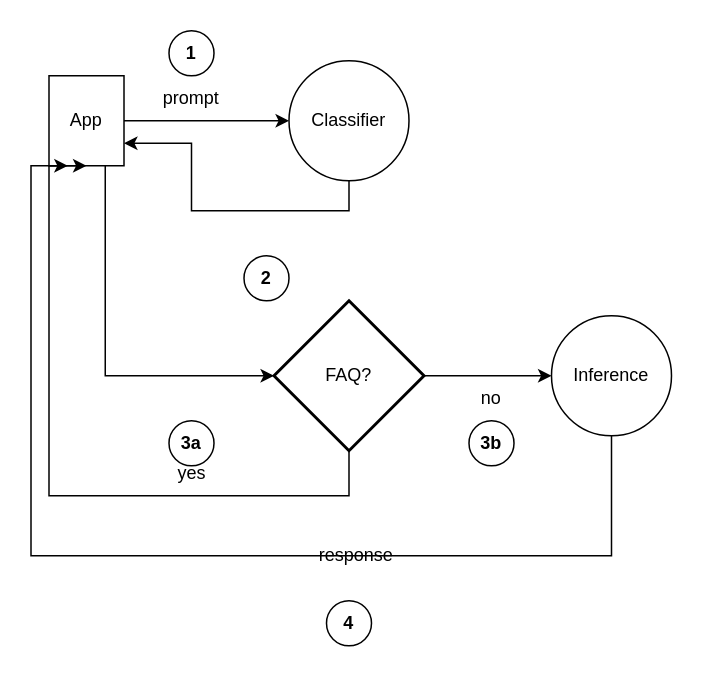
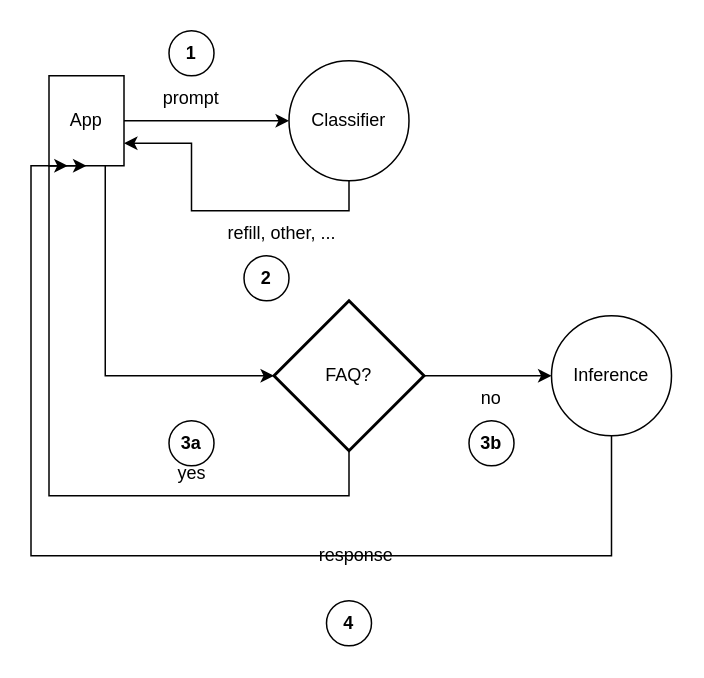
  <mxCell id="0" />
  <mxCell id="1" parent="0" />
  <mxCell id="2" value="App" style="whiteSpace=wrap;html=1;container=0;" vertex="1" parent="1"><mxGeometry x="32" y="50" width="50" height="60" as="geometry" /></mxCell>
  <mxCell id="3" value="" style="edgeStyle=orthogonalEdgeStyle;rounded=0;orthogonalLoop=1;jettySize=auto;html=1;startArrow=classic;startFill=1;endArrow=none;endFill=0;exitX=0;exitY=0.5;exitDx=0;exitDy=0;" edge="1" parent="1" source="7" target="2"><mxGeometry relative="1" as="geometry" /></mxCell>
  <mxCell id="4" value="FAQ?" style="strokeWidth=2;html=1;shape=mxgraph.flowchart.decision;whiteSpace=wrap;" vertex="1" parent="1"><mxGeometry x="182" y="200" width="100" height="100" as="geometry" /></mxCell>
  <mxCell id="5" value="" style="edgeStyle=orthogonalEdgeStyle;rounded=0;orthogonalLoop=1;jettySize=auto;html=1;startArrow=classic;startFill=1;endArrow=none;endFill=0;entryX=0.5;entryY=1;entryDx=0;entryDy=0;exitX=1;exitY=0.75;exitDx=0;exitDy=0;" edge="1" parent="1" source="2" target="7"><mxGeometry relative="1" as="geometry"><mxPoint x="167" y="100" as="sourcePoint" /><mxPoint x="97" y="100" as="targetPoint" /><Array as="points"><mxPoint x="127" y="95" /><mxPoint x="127" y="140" /><mxPoint x="232" y="140" /></Array></mxGeometry></mxCell>
+ <mxCell id="6" value="refill, other, ..." style="text;html=1;align=center;verticalAlign=middle;resizable=0;points=[];autosize=1;strokeColor=none;fillColor=none;" vertex="1" parent="1"><mxGeometry x="137" y="140" width="100" height="30" as="geometry" /></mxCell>
  <mxCell id="7" value="Classifier" style="ellipse;whiteSpace=wrap;html=1;aspect=fixed;" vertex="1" parent="1"><mxGeometry x="192" y="40" width="80" height="80" as="geometry" /></mxCell>
  <mxCell id="8" value="prompt" style="text;html=1;align=center;verticalAlign=middle;whiteSpace=wrap;rounded=0;" vertex="1" parent="1"><mxGeometry x="97" y="50" width="60" height="30" as="geometry" /></mxCell>
  <mxCell id="9" value="Inference" style="ellipse;whiteSpace=wrap;html=1;aspect=fixed;" vertex="1" parent="1"><mxGeometry x="367" y="210" width="80" height="80" as="geometry" /></mxCell>
  <mxCell id="10" value="" style="edgeStyle=orthogonalEdgeStyle;rounded=0;orthogonalLoop=1;jettySize=auto;html=1;startArrow=classic;startFill=1;endArrow=none;endFill=0;exitX=0;exitY=0.5;exitDx=0;exitDy=0;entryX=1;entryY=0.5;entryDx=0;entryDy=0;entryPerimeter=0;" edge="1" parent="1" source="9" target="4"><mxGeometry relative="1" as="geometry"><mxPoint x="297" y="440" as="sourcePoint" /><mxPoint x="347" y="430" as="targetPoint" /></mxGeometry></mxCell>
  <mxCell id="11" value="no" style="text;html=1;align=center;verticalAlign=middle;whiteSpace=wrap;rounded=0;" vertex="1" parent="1"><mxGeometry x="297" y="250" width="60" height="30" as="geometry" /></mxCell>
  <mxCell id="12" value="&lt;b&gt;1&lt;/b&gt;" style="ellipse;whiteSpace=wrap;html=1;aspect=fixed;" vertex="1" parent="1"><mxGeometry x="112" y="20" width="30" height="30" as="geometry" /></mxCell>
  <mxCell id="13" value="&lt;b&gt;2&lt;/b&gt;&lt;span style=&quot;color: rgba(0, 0, 0, 0); font-family: monospace; font-size: 0px; text-align: start; text-wrap-mode: nowrap;&quot;&gt;%3CmxGraphModel%3E%3Croot%3E%3CmxCell%20id%3D%220%22%2F%3E%3CmxCell%20id%3D%221%22%20parent%3D%220%22%2F%3E%3CmxCell%20id%3D%222%22%20value%3D%22%26lt%3Bb%26gt%3B1%26lt%3B%2Fb%26gt%3B%22%20style%3D%22ellipse%3BwhiteSpace%3Dwrap%3Bhtml%3D1%3Baspect%3Dfixed%3B%22%20vertex%3D%221%22%20parent%3D%221%22%3E%3CmxGeometry%20x%3D%22145%22%20y%3D%2210%22%20width%3D%2230%22%20height%3D%2230%22%20as%3D%22geometry%22%2F%3E%3C%2FmxCell%3E%3C%2Froot%3E%3C%2FmxGraphModel%3E&lt;/span&gt;" style="ellipse;whiteSpace=wrap;html=1;aspect=fixed;" vertex="1" parent="1"><mxGeometry x="162" y="170" width="30" height="30" as="geometry" /></mxCell>
  <mxCell id="14" value="&lt;b&gt;4&lt;/b&gt;" style="ellipse;whiteSpace=wrap;html=1;aspect=fixed;" vertex="1" parent="1"><mxGeometry x="217" y="400" width="30" height="30" as="geometry" /></mxCell>
  <mxCell id="15" value="" style="edgeStyle=orthogonalEdgeStyle;rounded=0;orthogonalLoop=1;jettySize=auto;html=1;startArrow=classic;startFill=1;endArrow=none;endFill=0;exitX=0;exitY=0.5;exitDx=0;exitDy=0;entryX=0.75;entryY=1;entryDx=0;entryDy=0;exitPerimeter=0;" edge="1" parent="1" source="4" target="2"><mxGeometry relative="1" as="geometry"><mxPoint x="312" y="80" as="sourcePoint" /><mxPoint x="177" y="80" as="targetPoint" /></mxGeometry></mxCell>
  <mxCell id="16" value="" style="edgeStyle=orthogonalEdgeStyle;rounded=0;orthogonalLoop=1;jettySize=auto;html=1;startArrow=classic;startFill=1;endArrow=none;endFill=0;entryX=0.5;entryY=1;entryDx=0;entryDy=0;exitX=0.5;exitY=1;exitDx=0;exitDy=0;entryPerimeter=0;" edge="1" parent="1" source="2" target="4"><mxGeometry relative="1" as="geometry"><mxPoint x="117" y="100" as="sourcePoint" /><mxPoint x="292" y="125" as="targetPoint" /><Array as="points"><mxPoint x="32" y="330" /><mxPoint x="232" y="330" /></Array></mxGeometry></mxCell>
  <mxCell id="17" value="yes" style="text;html=1;align=center;verticalAlign=middle;resizable=0;points=[];autosize=1;strokeColor=none;fillColor=none;" vertex="1" parent="1"><mxGeometry x="107" y="300" width="40" height="30" as="geometry" /></mxCell>
  <mxCell id="18" value="&lt;b&gt;3a&lt;/b&gt;" style="ellipse;whiteSpace=wrap;html=1;aspect=fixed;" vertex="1" parent="1"><mxGeometry x="112" y="280" width="30" height="30" as="geometry" /></mxCell>
  <mxCell id="19" value="&lt;b&gt;3b&lt;/b&gt;" style="ellipse;whiteSpace=wrap;html=1;aspect=fixed;" vertex="1" parent="1"><mxGeometry x="312" y="280" width="30" height="30" as="geometry" /></mxCell>
  <mxCell id="20" value="" style="edgeStyle=orthogonalEdgeStyle;rounded=0;orthogonalLoop=1;jettySize=auto;html=1;startArrow=classic;startFill=1;endArrow=none;endFill=0;entryX=0.5;entryY=1;entryDx=0;entryDy=0;exitX=0.25;exitY=1;exitDx=0;exitDy=0;" edge="1" parent="1" source="2" target="9"><mxGeometry relative="1" as="geometry"><mxPoint x="227" y="330" as="sourcePoint" /><mxPoint x="427" y="520" as="targetPoint" /><Array as="points"><mxPoint x="20" y="370" /><mxPoint x="407" y="370" /></Array></mxGeometry></mxCell>
  <mxCell id="21" value="response" style="text;html=1;align=center;verticalAlign=middle;whiteSpace=wrap;rounded=0;" vertex="1" parent="1"><mxGeometry x="207" y="355" width="60" height="30" as="geometry" /></mxCell>
